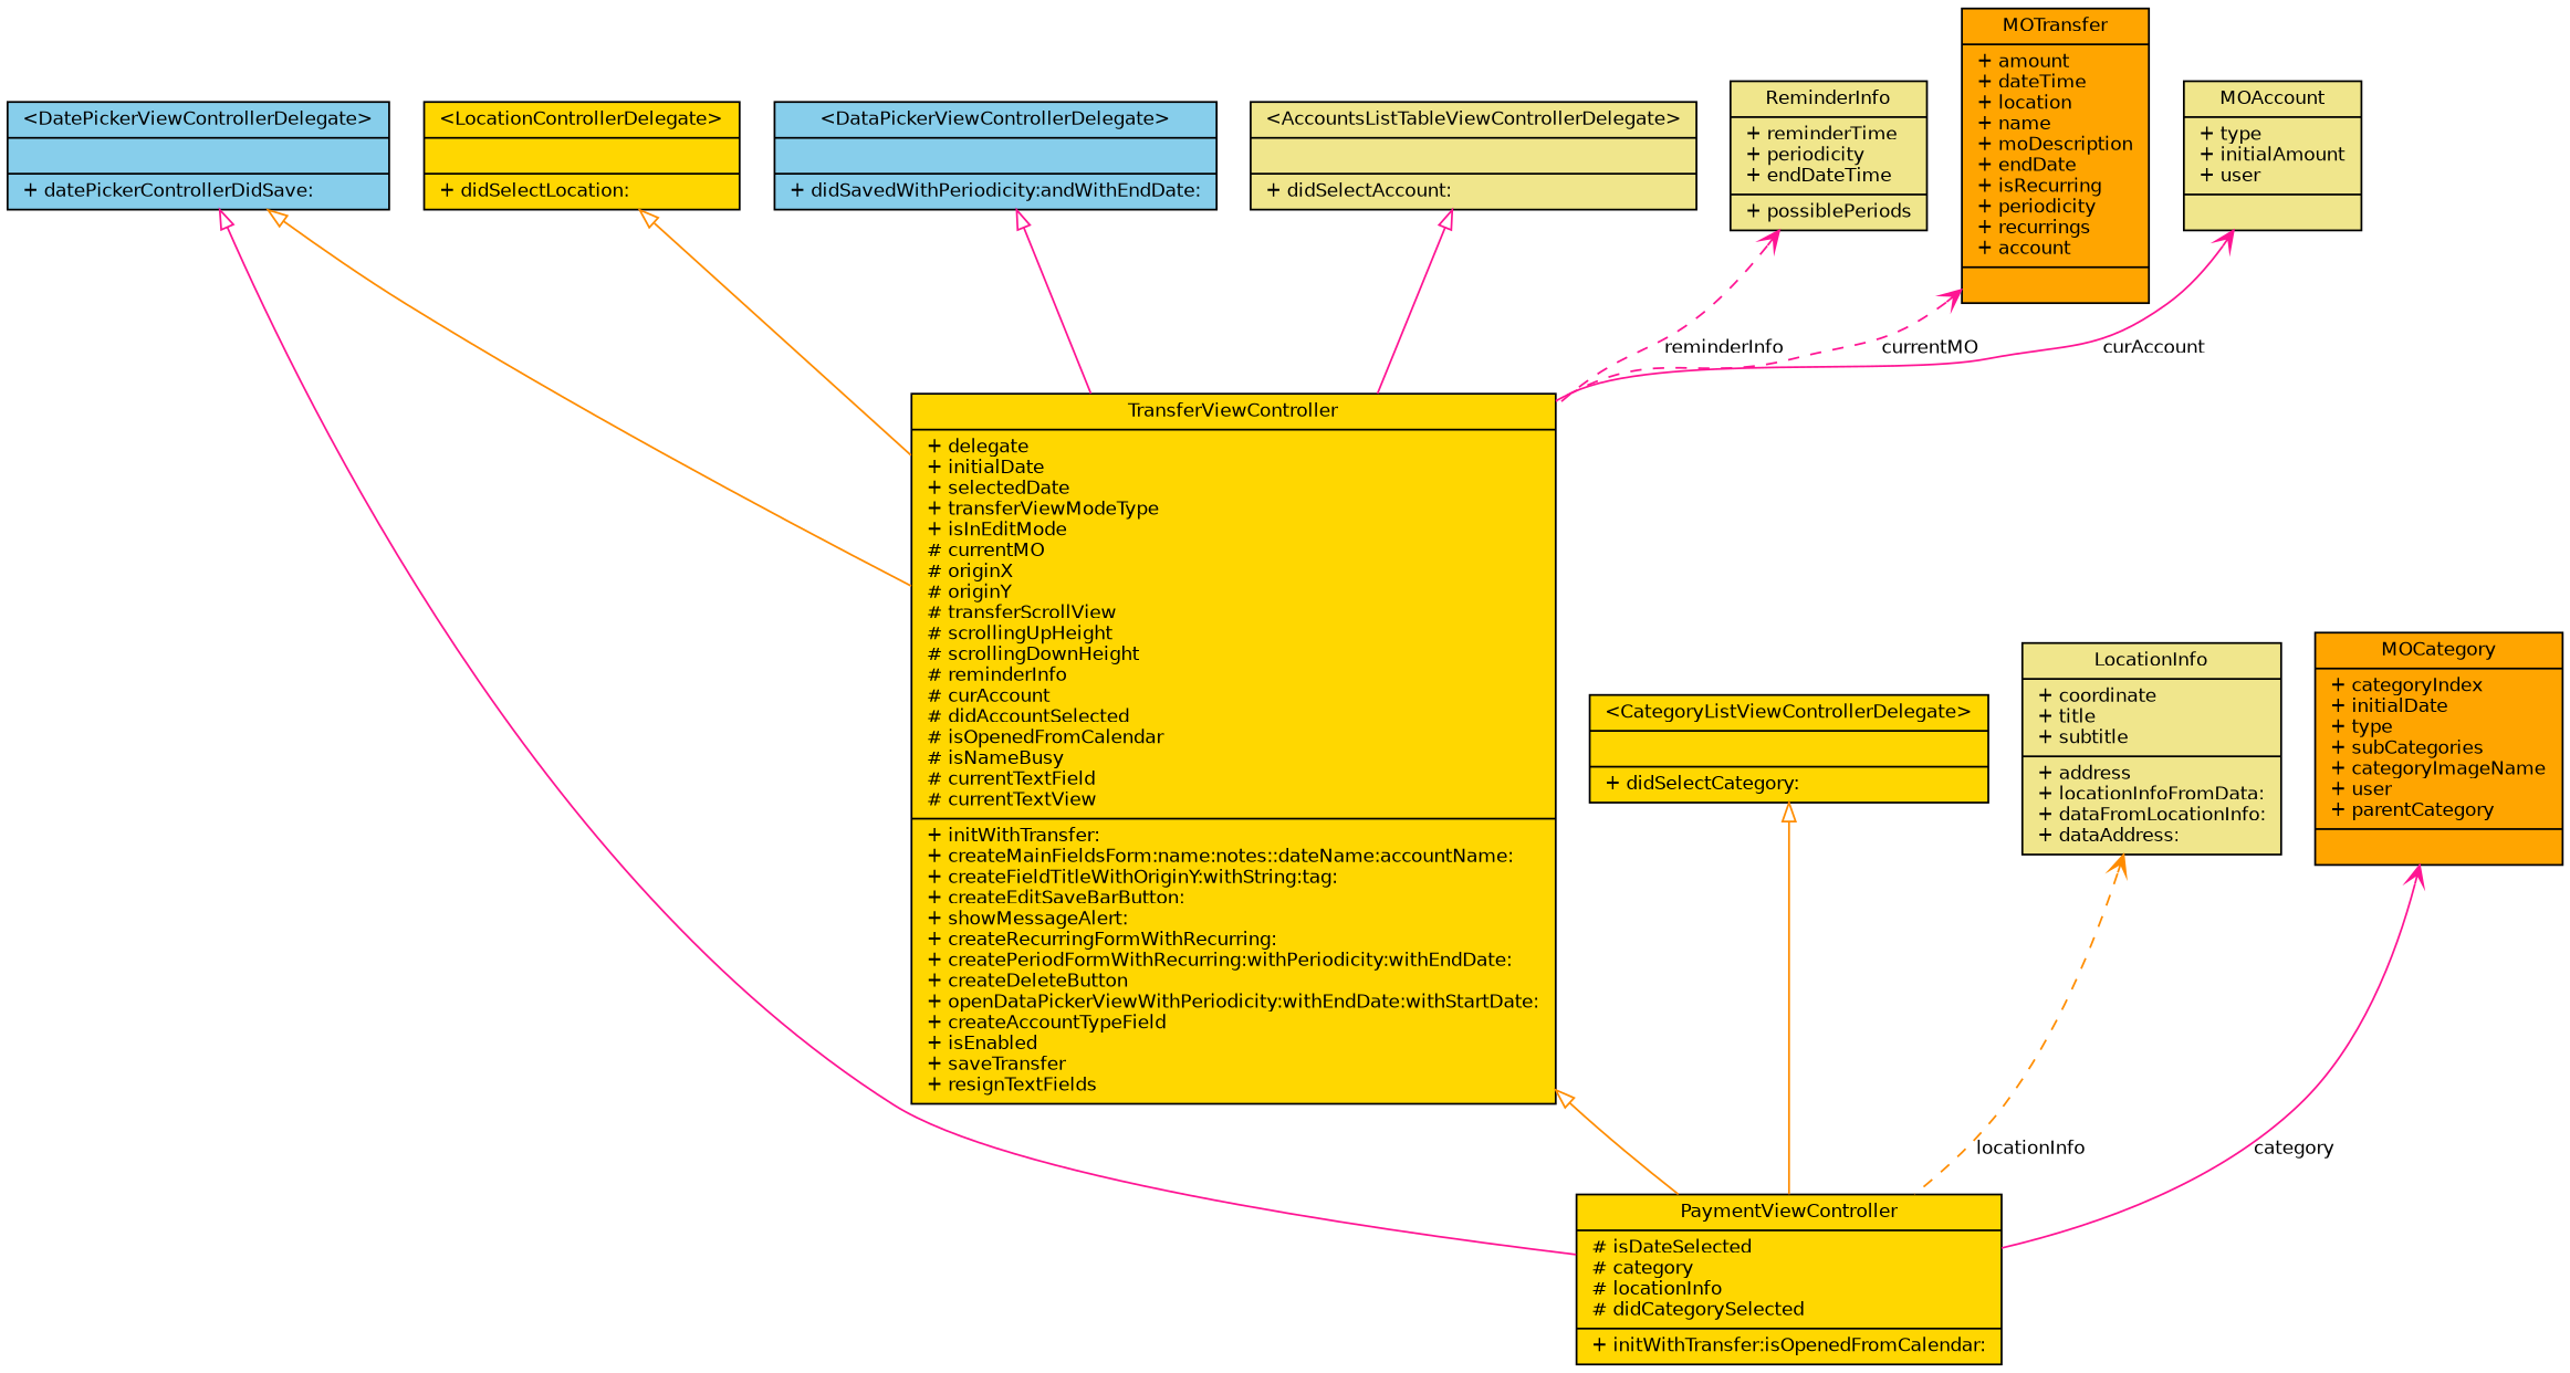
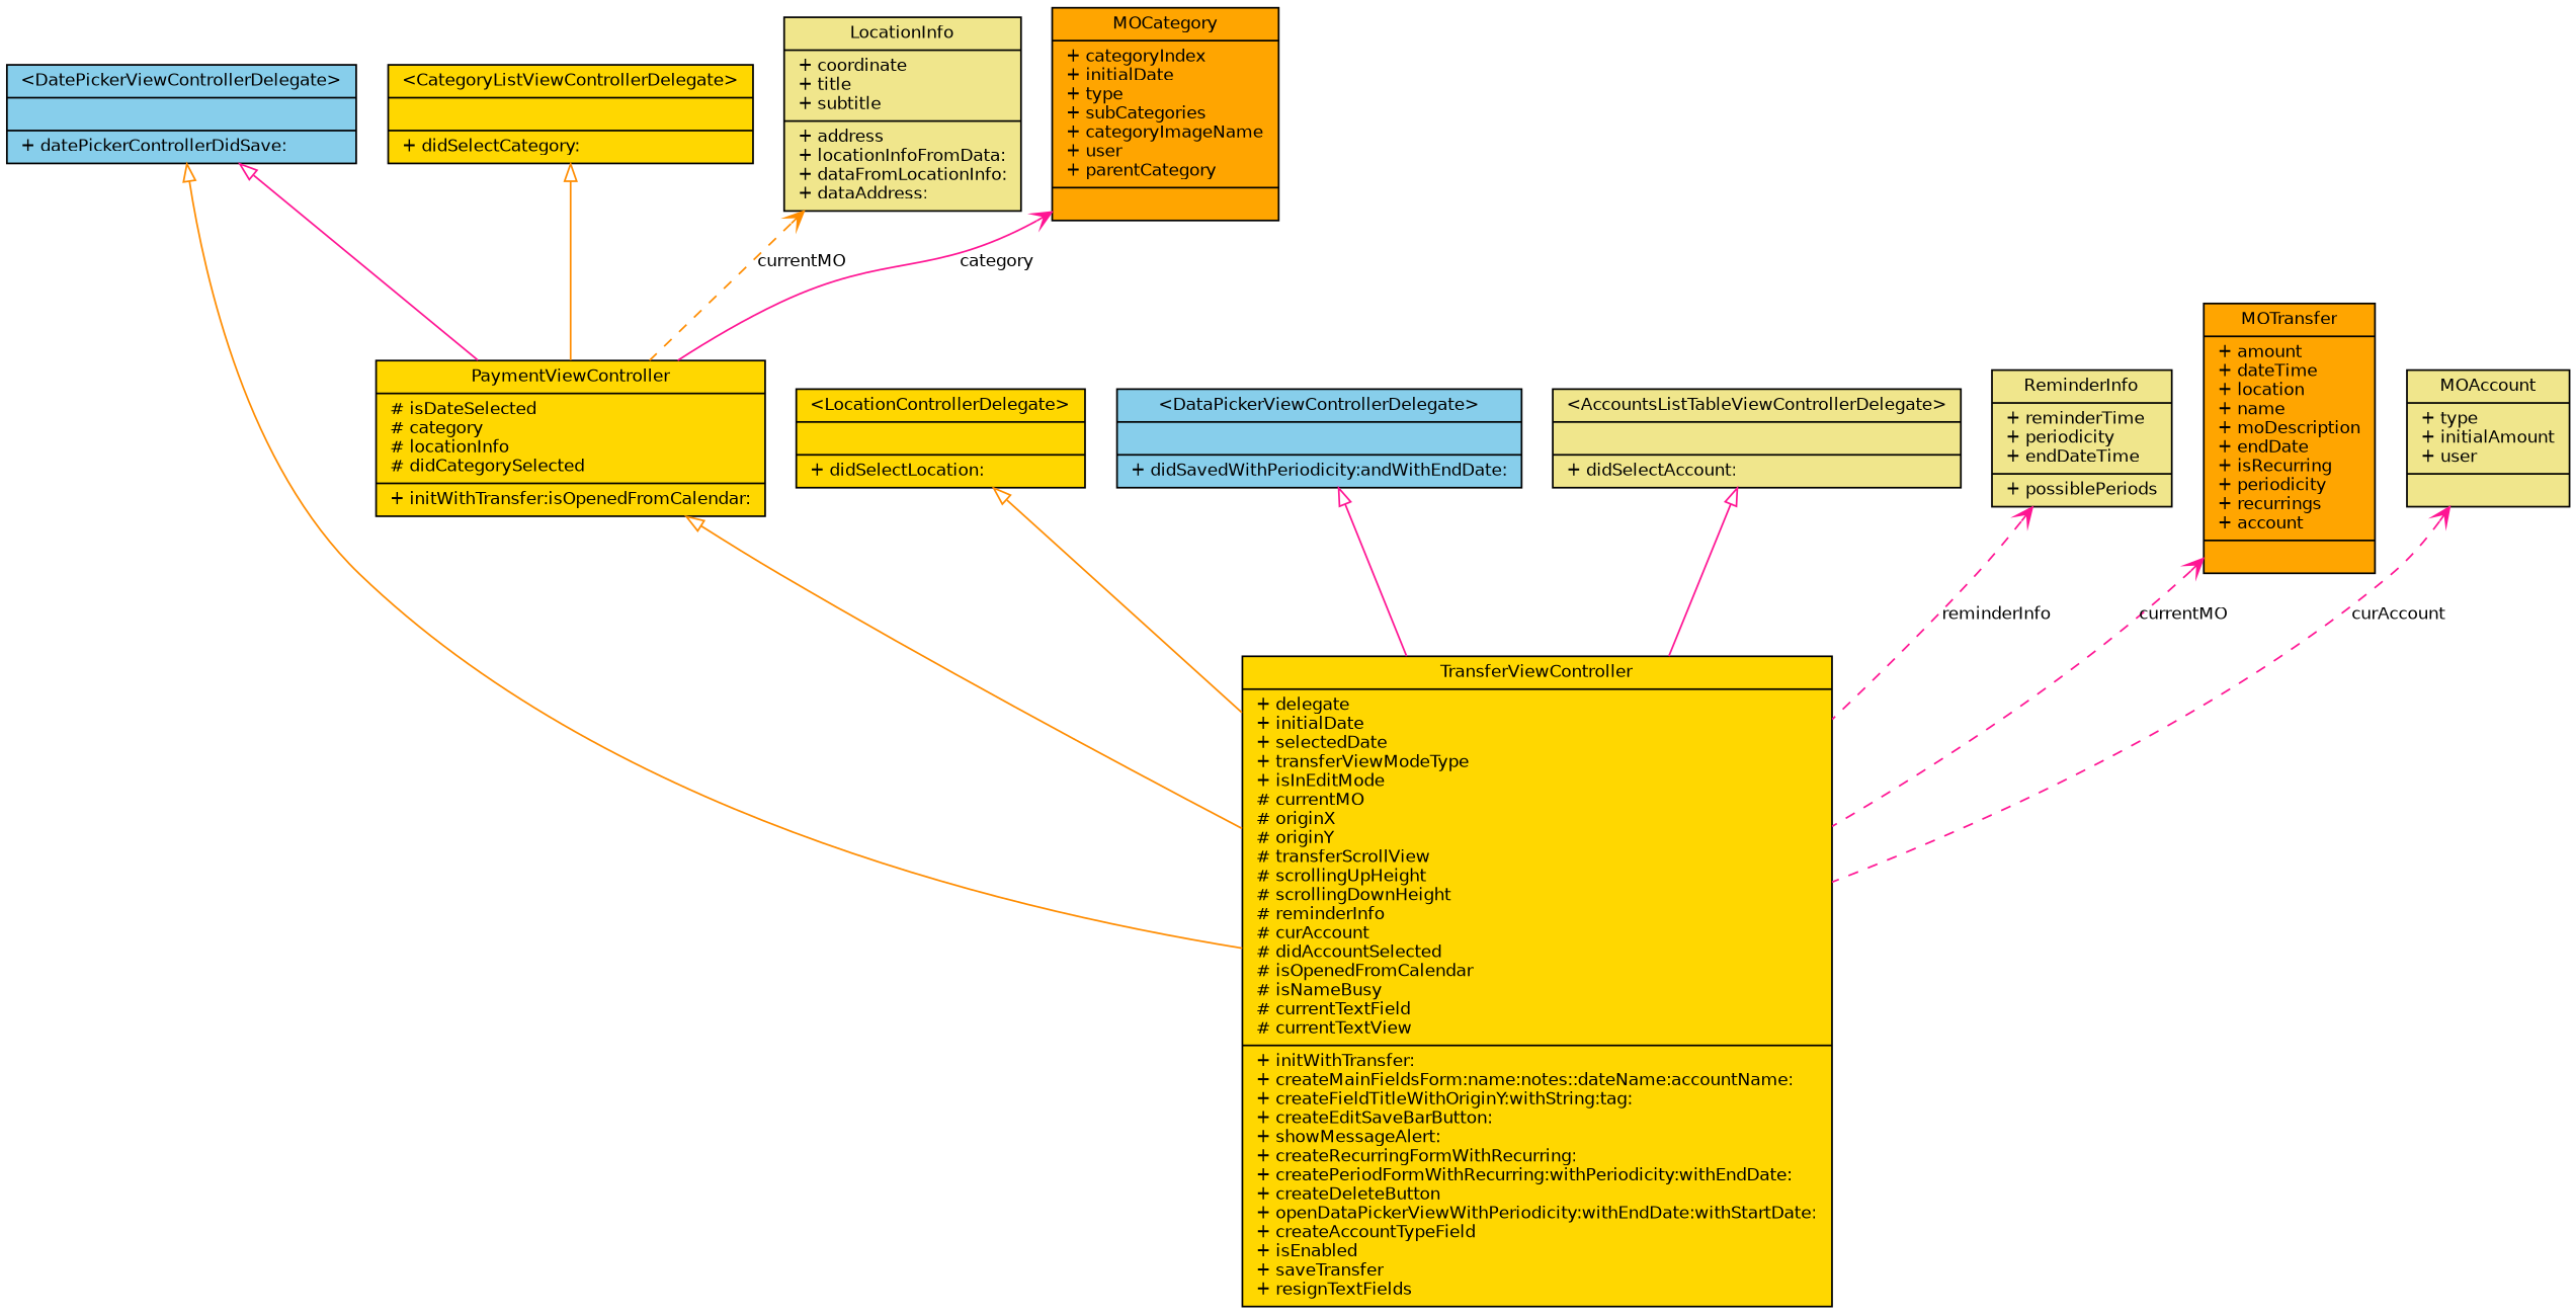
  digraph {
    node [color=black fillcolor=gold fontname=Helvetica fontsize=10 shape=record style=filled]
    edge [arrowtail=empty color=deeppink dir=back fontname=Helvetica fontsize=10 labelfontname=Helvetica labelfontsize=10 style=solid]
    n1 [fontcolor=black height=0.2 label="{PaymentViewController\n|# isDateSelected\l# category\l# locationInfo\l# didCategorySelected\l|+ initWithTransfer:isOpenedFromCalendar:\l}" width=0.4]
    n2 [height=0.2 label="{TransferViewController\n|+ delegate\l+ initialDate\l+ selectedDate\l+ transferViewModeType\l+ isInEditMode\l# currentMO\l# originX\l# originY\l# transferScrollView\l# scrollingUpHeight\l# scrollingDownHeight\l# reminderInfo\l# curAccount\l# didAccountSelected\l# isOpenedFromCalendar\l# isNameBusy\l# currentTextField\l# currentTextView\l|+ initWithTransfer:\l+ createMainFieldsForm:name:notes::dateName:accountName:\l+ createFieldTitleWithOriginY:withString:tag:\l+ createEditSaveBarButton:\l+ showMessageAlert:\l+ createRecurringFormWithRecurring:\l+ createPeriodFormWithRecurring:withPeriodicity:withEndDate:\l+ createDeleteButton\l+ openDataPickerViewWithPeriodicity:withEndDate:withStartDate:\l+ createAccountTypeField\l+ isEnabled\l+ saveTransfer\l+ resignTextFields\l}" width=0.4]
    n3 [fillcolor=skyblue height=0.2 label="{\<DatePickerViewControllerDelegate\>\n||+ datePickerControllerDidSave:\l}" width=0.4]
    n4 [height=0.2 label="{\<LocationControllerDelegate\>\n||+ didSelectLocation:\l}" width=0.4]
    n5 [fillcolor=skyblue height=0.2 label="{\<DataPickerViewControllerDelegate\>\n||+ didSavedWithPeriodicity:andWithEndDate:\l}" width=0.4]
    n6 [fillcolor=khaki height=0.2 label="{\<AccountsListTableViewControllerDelegate\>\n||+ didSelectAccount:\l}" width=0.4]
    n7 [fillcolor=khaki height=0.2 label="{ReminderInfo\n|+ reminderTime\l+ periodicity\l+ endDateTime\l|+ possiblePeriods\l}" width=0.4]
    n8 [fillcolor=orange height=0.2 label="{MOTransfer\n|+ amount\l+ dateTime\l+ location\l+ name\l+ moDescription\l+ endDate\l+ isRecurring\l+ periodicity\l+ recurrings\l+ account\l|}" width=0.4]
    n9 [fillcolor=khaki height=0.2 label="{MOAccount\n|+ type\l+ initialAmount\l+ user\l|}" width=0.4]
    n10 [height=0.2 label="{\<CategoryListViewControllerDelegate\>\n||+ didSelectCategory:\l}" width=0.4]
    n11 [fillcolor=khaki height=0.2 label="{LocationInfo\n|+ coordinate\l+ title\l+ subtitle\l|+ address\l+ locationInfoFromData:\l+ dataFromLocationInfo:\l+ dataAddress:\l}" width=0.4]
    n12 [fillcolor=orange height=0.2 label="{MOCategory\n|+ categoryIndex\l+ initialDate\l+ type\l+ subCategories\l+ categoryImageName\l+ user\l+ parentCategory\l|}" width=0.4]
-   n2 -> n1 [color=darkorange]
+   n1 -> n2 [color=darkorange]
    n3 -> n1
    n3 -> n2 [color=darkorange]
    n4 -> n2 [color=darkorange]
    n5 -> n2
    n6 -> n2
    n7 -> n2 [arrowtail=open label=reminderInfo style=dashed]
    n8 -> n2 [arrowtail=open label=currentMO style=dashed]
-   n9 -> n2 [arrowtail=open label=curAccount]
+   n9 -> n2 [arrowtail=open label=curAccount style=dashed]
    n10 -> n1 [color=darkorange]
-   n11 -> n1 [arrowtail=open color=darkorange label=locationInfo style=dashed]
+   n11 -> n1 [arrowtail=open color=darkorange label=currentMO style=dashed]
    n12 -> n1 [arrowtail=open label=category]
  }
